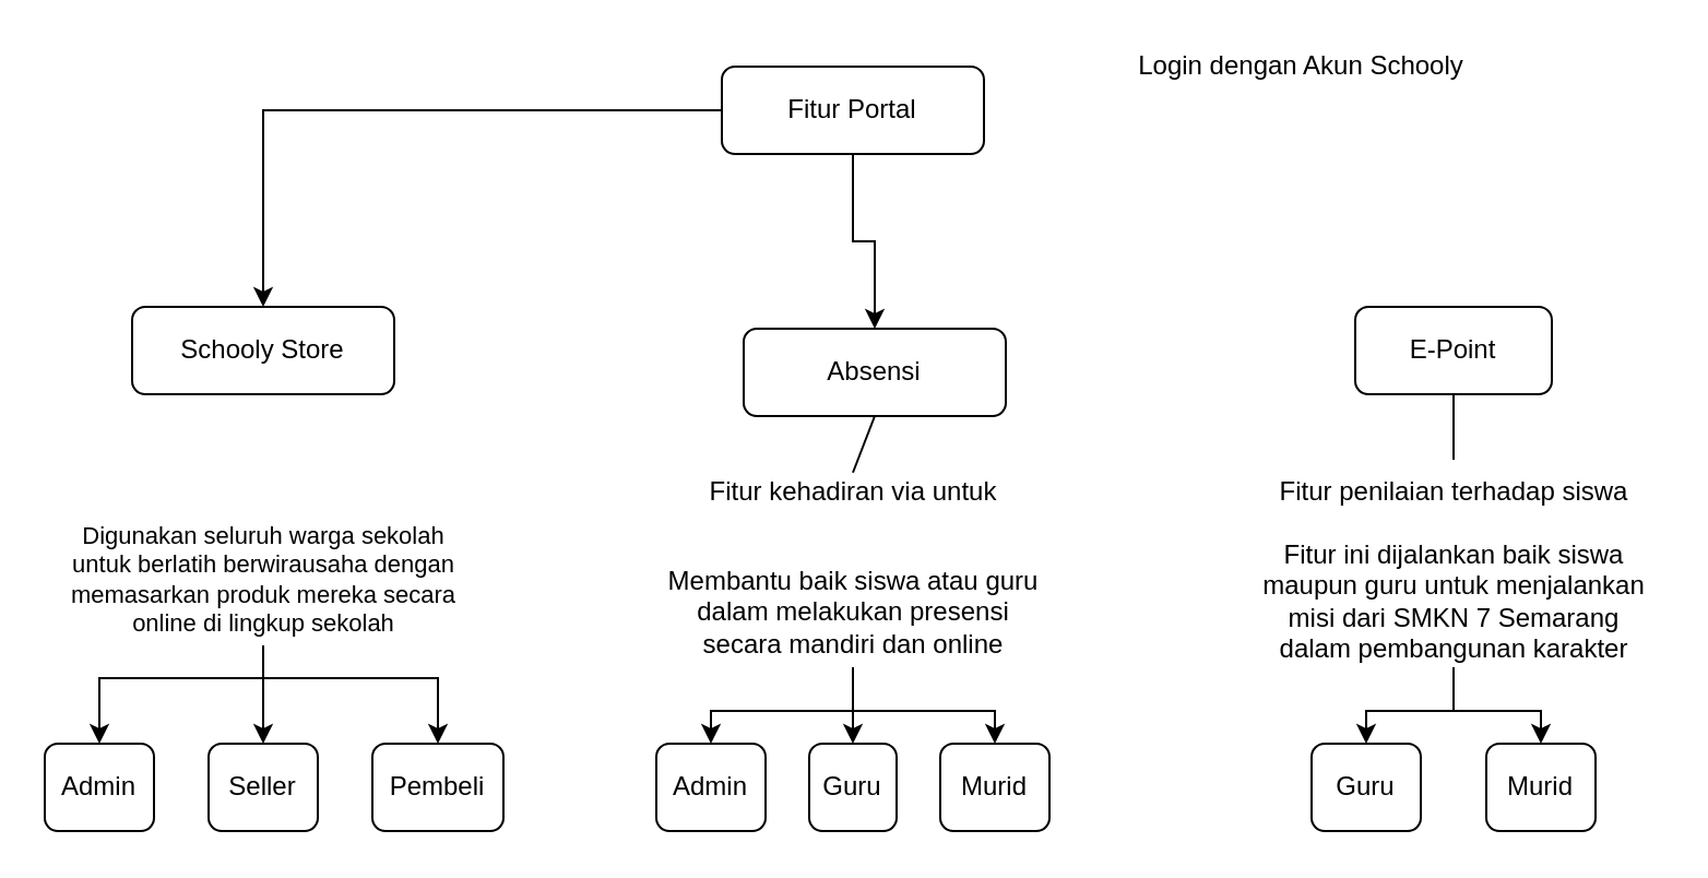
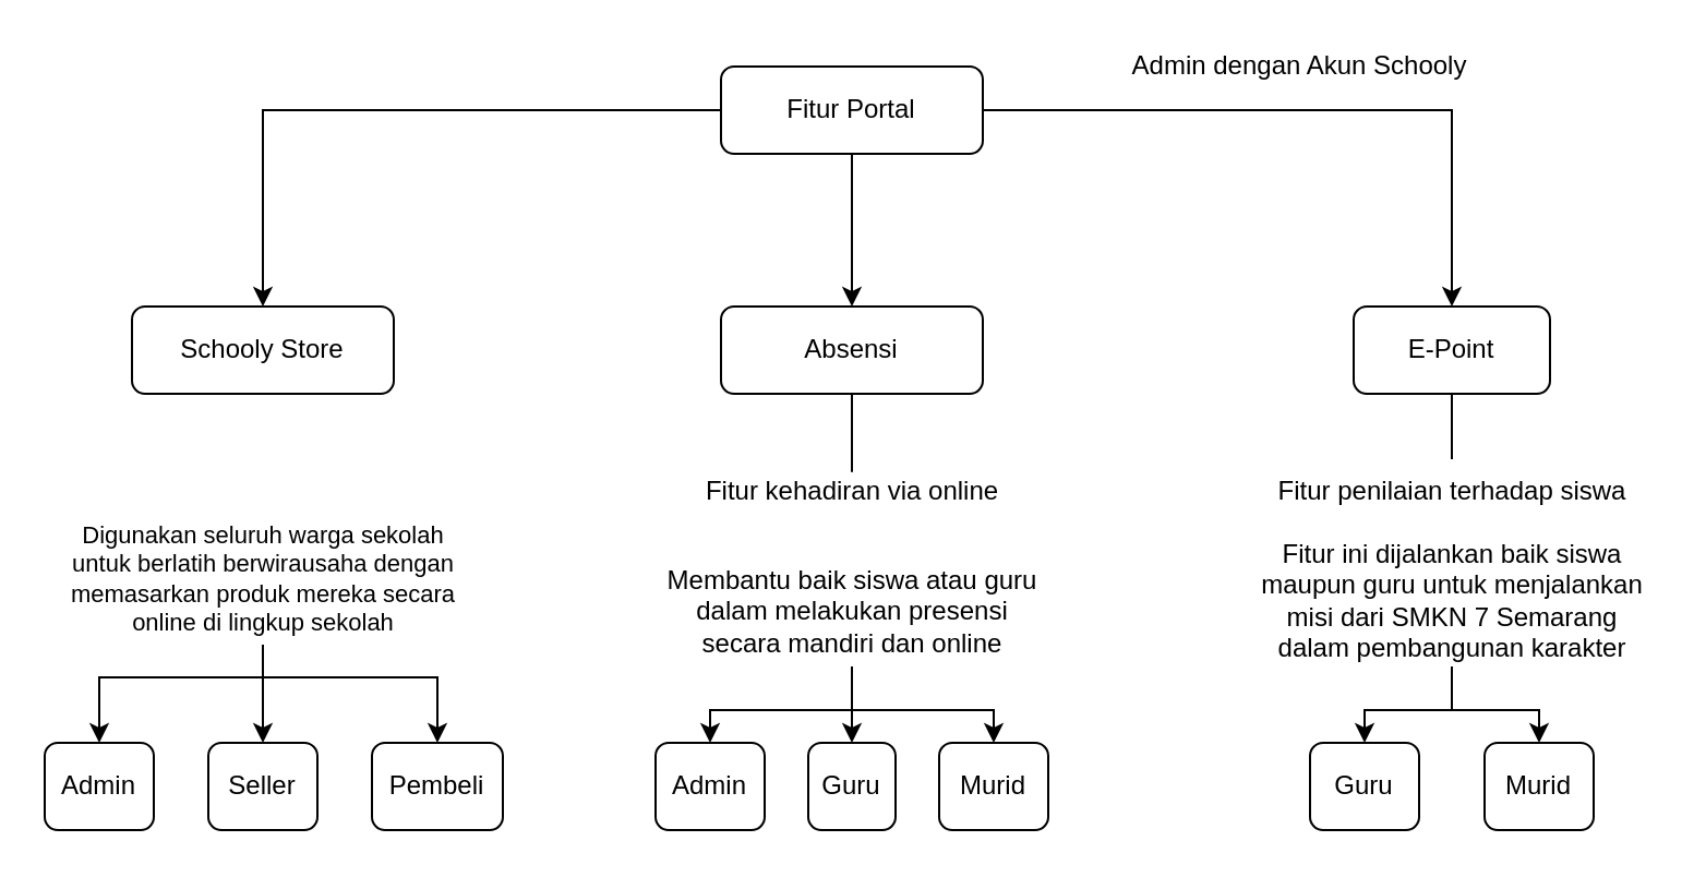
  <mxCell id="0" />
  <mxCell id="1" parent="0" />
  <mxCell id="2" style="edgeStyle=orthogonalEdgeStyle;rounded=0;orthogonalLoop=1;jettySize=auto;html=1;exitX=0.5;exitY=1;exitDx=0;exitDy=0;" parent="1" source="5" target="8" edge="1"><mxGeometry relative="1" as="geometry" /></mxCell>
+ <mxCell id="3" style="edgeStyle=orthogonalEdgeStyle;rounded=0;orthogonalLoop=1;jettySize=auto;html=1;" parent="1" source="5" target="7" edge="1"><mxGeometry relative="1" as="geometry" /></mxCell>
  <mxCell id="4" style="edgeStyle=orthogonalEdgeStyle;rounded=0;orthogonalLoop=1;jettySize=auto;html=1;exitX=0;exitY=0.5;exitDx=0;exitDy=0;entryX=0.5;entryY=0;entryDx=0;entryDy=0;" parent="1" source="5" target="6" edge="1"><mxGeometry relative="1" as="geometry" /></mxCell>
  <mxCell id="5" value="Fitur Portal" style="rounded=1;whiteSpace=wrap;html=1;fontSize=12;glass=0;strokeWidth=1;shadow=0;" parent="1" vertex="1"><mxGeometry x="330" y="30" width="120" height="40" as="geometry" /></mxCell>
  <mxCell id="6" value="Schooly Store" style="rounded=1;whiteSpace=wrap;html=1;fontSize=12;glass=0;strokeWidth=1;shadow=0;" parent="1" vertex="1"><mxGeometry x="60" y="140" width="120" height="40" as="geometry" /></mxCell>
  <mxCell id="7" value="E-Point" style="rounded=1;whiteSpace=wrap;html=1;fontSize=12;glass=0;strokeWidth=1;shadow=0;" parent="1" vertex="1"><mxGeometry x="620" y="140" width="90" height="40" as="geometry" /></mxCell>
- <mxCell id="8" value="Absensi" style="rounded=1;whiteSpace=wrap;html=1;fontSize=12;glass=0;strokeWidth=1;shadow=0;" parent="1" vertex="1"><mxGeometry x="340" y="150" width="120" height="40" as="geometry" /></mxCell>
+ <mxCell id="8" value="Absensi" style="rounded=1;whiteSpace=wrap;html=1;fontSize=12;glass=0;strokeWidth=1;shadow=0;" parent="1" vertex="1"><mxGeometry x="330" y="140" width="120" height="40" as="geometry" /></mxCell>
  <mxCell id="9" value="Seller" style="rounded=1;whiteSpace=wrap;html=1;fontSize=12;glass=0;strokeWidth=1;shadow=0;" parent="1" vertex="1"><mxGeometry x="95" y="340" width="50" height="40" as="geometry" /></mxCell>
  <mxCell id="10" value="Pembeli" style="rounded=1;whiteSpace=wrap;html=1;fontSize=12;glass=0;strokeWidth=1;shadow=0;" parent="1" vertex="1"><mxGeometry x="170" y="340" width="60" height="40" as="geometry" /></mxCell>
  <mxCell id="11" value="Admin" style="rounded=1;whiteSpace=wrap;html=1;fontSize=12;glass=0;strokeWidth=1;shadow=0;" parent="1" vertex="1"><mxGeometry x="20" y="340" width="50" height="40" as="geometry" /></mxCell>
  <mxCell id="12" value="Guru" style="rounded=1;whiteSpace=wrap;html=1;fontSize=12;glass=0;strokeWidth=1;shadow=0;" parent="1" vertex="1"><mxGeometry x="370" y="340" width="40" height="40" as="geometry" /></mxCell>
  <mxCell id="13" value="Admin" style="rounded=1;whiteSpace=wrap;html=1;fontSize=12;glass=0;strokeWidth=1;shadow=0;" parent="1" vertex="1"><mxGeometry x="300" y="340" width="50" height="40" as="geometry" /></mxCell>
  <mxCell id="14" value="Murid" style="rounded=1;whiteSpace=wrap;html=1;fontSize=12;glass=0;strokeWidth=1;shadow=0;" parent="1" vertex="1"><mxGeometry x="430" y="340" width="50" height="40" as="geometry" /></mxCell>
  <mxCell id="15" value="Guru" style="rounded=1;whiteSpace=wrap;html=1;fontSize=12;glass=0;strokeWidth=1;shadow=0;" parent="1" vertex="1"><mxGeometry x="600" y="340" width="50" height="40" as="geometry" /></mxCell>
  <mxCell id="16" value="Murid" style="rounded=1;whiteSpace=wrap;html=1;fontSize=12;glass=0;strokeWidth=1;shadow=0;" parent="1" vertex="1"><mxGeometry x="680" y="340" width="50" height="40" as="geometry" /></mxCell>
- <mxCell id="17" value="Login dengan Akun Schooly " style="text;html=1;align=center;verticalAlign=middle;resizable=0;points=[];autosize=1;strokeColor=none;" parent="1" vertex="1"><mxGeometry x="515" y="20" width="160" height="20" as="geometry" /></mxCell>
- <mxCell id="18" value="Fitur kehadiran via untuk" style="text;html=1;align=center;verticalAlign=middle;resizable=0;points=[];autosize=1;strokeColor=none;" parent="1" vertex="1"><mxGeometry x="320" y="215" width="140" height="20" as="geometry" /></mxCell>
+ <mxCell id="17" value="Admin dengan Akun Schooly " style="text;html=1;align=center;verticalAlign=middle;resizable=0;points=[];autosize=1;strokeColor=none;" parent="1" vertex="1"><mxGeometry x="515" y="20" width="160" height="20" as="geometry" /></mxCell>
+ <mxCell id="18" value="Fitur kehadiran via online" style="text;html=1;align=center;verticalAlign=middle;resizable=0;points=[];autosize=1;strokeColor=none;" parent="1" vertex="1"><mxGeometry x="320" y="215" width="140" height="20" as="geometry" /></mxCell>
  <mxCell id="19" value="Fitur penilaian terhadap siswa" style="text;html=1;align=center;verticalAlign=middle;resizable=0;points=[];autosize=1;strokeColor=none;" parent="1" vertex="1"><mxGeometry x="580" y="215" width="170" height="20" as="geometry" /></mxCell>
  <mxCell id="20" style="edgeStyle=orthogonalEdgeStyle;rounded=0;orthogonalLoop=1;jettySize=auto;html=1;entryX=0.5;entryY=0;entryDx=0;entryDy=0;" edge="1" parent="1" source="22" target="15"><mxGeometry relative="1" as="geometry" /></mxCell>
  <mxCell id="21" style="edgeStyle=orthogonalEdgeStyle;rounded=0;orthogonalLoop=1;jettySize=auto;html=1;entryX=0.5;entryY=0;entryDx=0;entryDy=0;" edge="1" parent="1" source="22" target="16"><mxGeometry relative="1" as="geometry" /></mxCell>
  <mxCell id="22" value="&lt;div&gt;Fitur ini dijalankan baik siswa&lt;/div&gt;&lt;div&gt;maupun guru&amp;nbsp;&lt;span&gt;untuk menjalankan&lt;/span&gt;&lt;/div&gt;&lt;div&gt;&lt;span&gt;misi dari&amp;nbsp;&lt;/span&gt;&lt;span&gt;SMKN 7 Semarang&lt;/span&gt;&lt;/div&gt;&lt;div&gt;dalam pembangunan karakter&lt;br&gt;&lt;/div&gt;" style="text;html=1;align=center;verticalAlign=middle;resizable=0;points=[];autosize=1;strokeColor=none;" parent="1" vertex="1"><mxGeometry x="570" y="245" width="190" height="60" as="geometry" /></mxCell>
  <mxCell id="23" style="edgeStyle=orthogonalEdgeStyle;rounded=0;orthogonalLoop=1;jettySize=auto;html=1;entryX=0.5;entryY=0;entryDx=0;entryDy=0;" edge="1" parent="1" source="26" target="13"><mxGeometry relative="1" as="geometry" /></mxCell>
  <mxCell id="24" style="edgeStyle=orthogonalEdgeStyle;rounded=0;orthogonalLoop=1;jettySize=auto;html=1;entryX=0.5;entryY=0;entryDx=0;entryDy=0;" edge="1" parent="1" source="26" target="12"><mxGeometry relative="1" as="geometry" /></mxCell>
  <mxCell id="25" style="edgeStyle=orthogonalEdgeStyle;rounded=0;orthogonalLoop=1;jettySize=auto;html=1;entryX=0.5;entryY=0;entryDx=0;entryDy=0;" edge="1" parent="1" source="26" target="14"><mxGeometry relative="1" as="geometry" /></mxCell>
  <mxCell id="26" value="&lt;div&gt;Membantu baik siswa atau guru&lt;/div&gt;&lt;div&gt;dalam melakukan presensi&lt;/div&gt;&lt;div&gt;secara mandiri dan online&lt;br&gt;&lt;/div&gt;" style="text;html=1;align=center;verticalAlign=middle;resizable=0;points=[];autosize=1;strokeColor=none;" parent="1" vertex="1"><mxGeometry x="300" y="255" width="180" height="50" as="geometry" /></mxCell>
  <mxCell id="27" style="edgeStyle=orthogonalEdgeStyle;rounded=0;orthogonalLoop=1;jettySize=auto;html=1;entryX=0.5;entryY=0;entryDx=0;entryDy=0;" edge="1" parent="1" source="29" target="11"><mxGeometry relative="1" as="geometry"><Array as="points"><mxPoint x="120" y="310" /><mxPoint x="45" y="310" /></Array></mxGeometry></mxCell>
  <mxCell id="28" style="edgeStyle=orthogonalEdgeStyle;rounded=0;orthogonalLoop=1;jettySize=auto;html=1;entryX=0.5;entryY=0;entryDx=0;entryDy=0;" edge="1" parent="1" source="29" target="10"><mxGeometry relative="1" as="geometry"><Array as="points"><mxPoint x="120" y="310" /><mxPoint x="200" y="310" /></Array></mxGeometry></mxCell>
  <mxCell id="29" value="&lt;div style=&quot;font-size: 11px&quot;&gt;&lt;font style=&quot;font-size: 11px&quot;&gt;Digunakan seluruh warga sekolah &lt;br&gt;&lt;/font&gt;&lt;/div&gt;&lt;div style=&quot;font-size: 11px&quot;&gt;&lt;font style=&quot;font-size: 11px&quot;&gt;untuk berlatih berwirausaha dengan &lt;br&gt;&lt;/font&gt;&lt;/div&gt;&lt;div style=&quot;font-size: 11px&quot;&gt;&lt;font style=&quot;font-size: 11px&quot;&gt;memasarkan produk mereka secara &lt;br&gt;&lt;/font&gt;&lt;/div&gt;&lt;div style=&quot;font-size: 11px&quot;&gt;&lt;font style=&quot;font-size: 11px&quot;&gt;online di lingkup sekolah&lt;br&gt;&lt;/font&gt;&lt;/div&gt;" style="text;html=1;align=center;verticalAlign=middle;resizable=0;points=[];autosize=1;strokeColor=none;" parent="1" vertex="1"><mxGeometry x="20" y="235" width="200" height="60" as="geometry" /></mxCell>
  <mxCell id="30" value="" style="endArrow=none;html=1;exitX=0.5;exitY=0.044;exitDx=0;exitDy=0;exitPerimeter=0;entryX=0.5;entryY=1;entryDx=0;entryDy=0;" edge="1" parent="1" source="18" target="8"><mxGeometry width="50" height="50" relative="1" as="geometry"><mxPoint x="392" y="215" as="sourcePoint" /><mxPoint x="390" y="200" as="targetPoint" /></mxGeometry></mxCell>
  <mxCell id="31" value="" style="endArrow=none;html=1;entryX=0.5;entryY=1;entryDx=0;entryDy=0;" edge="1" parent="1" target="7"><mxGeometry width="50" height="50" relative="1" as="geometry"><mxPoint x="665" y="210" as="sourcePoint" /><mxPoint x="550" y="230" as="targetPoint" /></mxGeometry></mxCell>
  <mxCell id="32" value="" style="endArrow=classic;html=1;entryX=0.5;entryY=0;entryDx=0;entryDy=0;" edge="1" parent="1" target="9"><mxGeometry width="50" height="50" relative="1" as="geometry"><mxPoint x="120" y="310" as="sourcePoint" /><mxPoint x="230" y="270" as="targetPoint" /></mxGeometry></mxCell>
